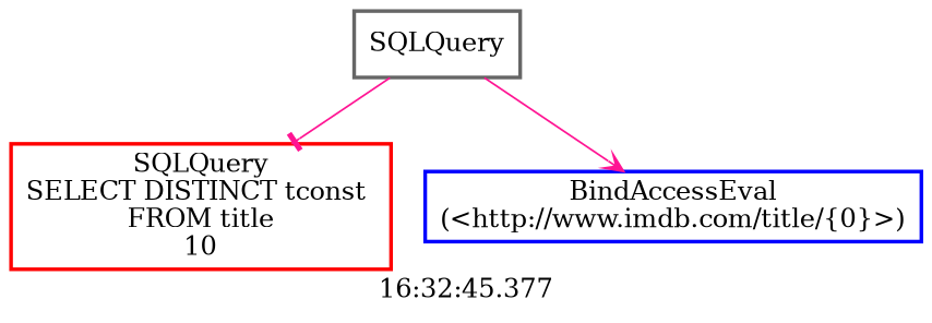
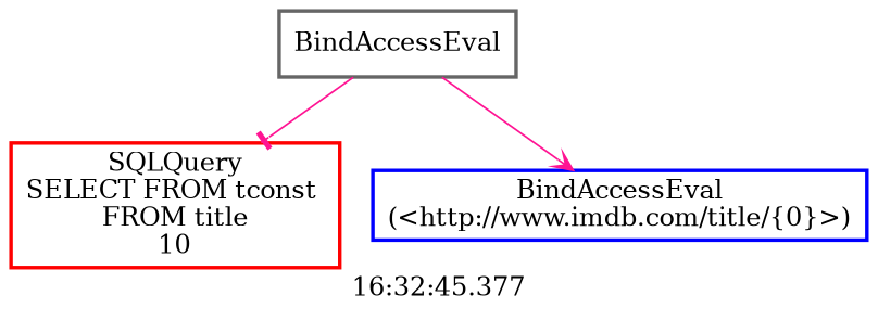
  digraph {
    label="16:32:45.377"
    node [fontcolor=black shape=rectangle style=bold]
    edge [color=deeppink]
-   n1 [color=gray40 label=SQLQuery]
-   n2 [color=red label="SQLQuery\nSELECT DISTINCT tconst \nFROM title\n10"]
+   n1 [color=gray40 label=BindAccessEval]
+   n2 [color=red label="SQLQuery\nSELECT FROM tconst \nFROM title\n10"]
    n3 [color=blue label="BindAccessEval\n(<http://www.imdb.com/title/{0}>)"]
    n1 -> n2 [arrowhead=tee]
    n1 -> n3 [arrowhead=vee]
  }
